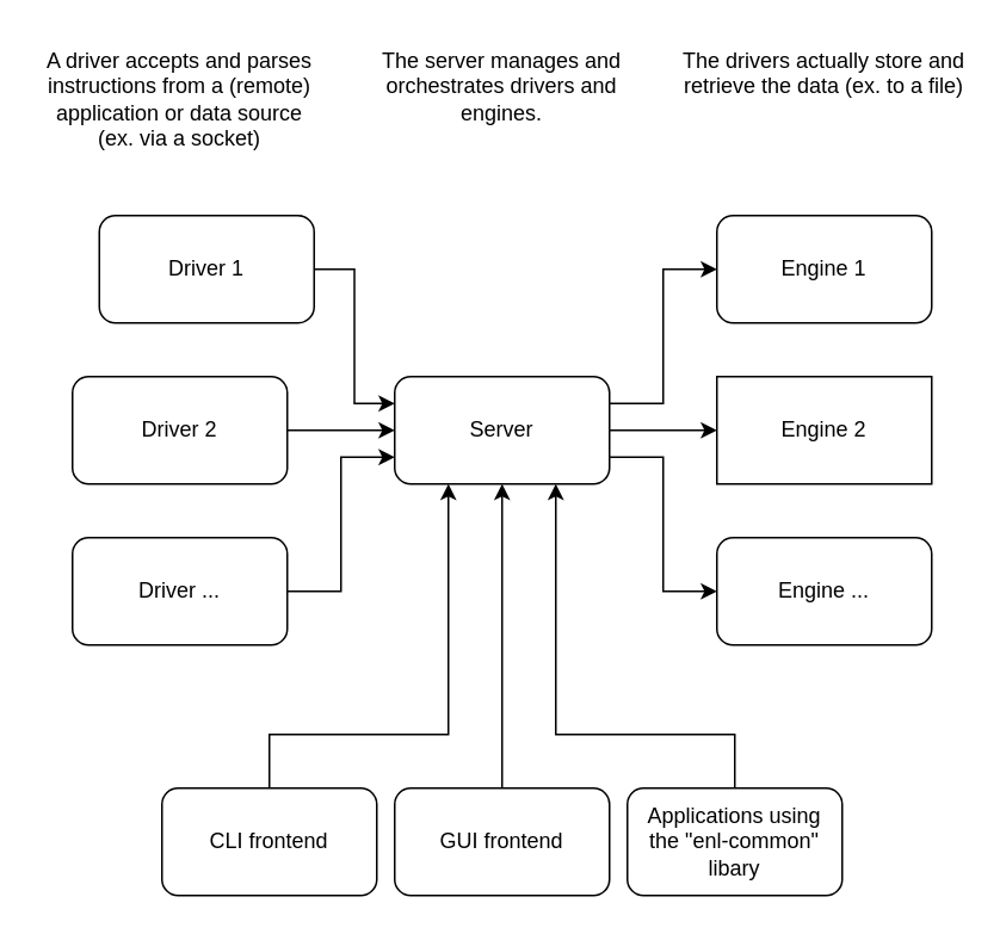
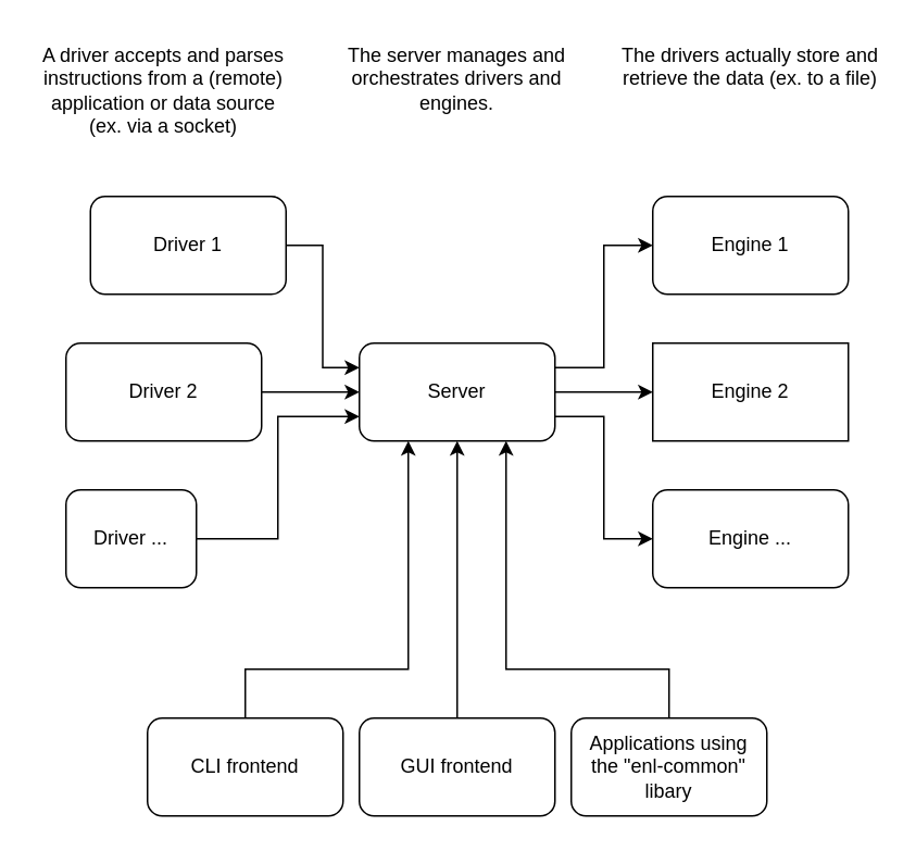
  <mxCell id="0" />
  <mxCell id="1" parent="0" />
  <mxCell id="2" style="edgeStyle=orthogonalEdgeStyle;rounded=0;orthogonalLoop=1;jettySize=auto;html=1;exitX=1;exitY=0.25;exitDx=0;exitDy=0;entryX=0;entryY=0.5;entryDx=0;entryDy=0;" edge="1" parent="1" source="5" target="12"><mxGeometry relative="1" as="geometry" /></mxCell>
  <mxCell id="3" style="edgeStyle=orthogonalEdgeStyle;rounded=0;orthogonalLoop=1;jettySize=auto;html=1;exitX=1;exitY=0.5;exitDx=0;exitDy=0;entryX=0;entryY=0.5;entryDx=0;entryDy=0;" edge="1" parent="1" source="5" target="13"><mxGeometry relative="1" as="geometry" /></mxCell>
  <mxCell id="4" style="edgeStyle=orthogonalEdgeStyle;rounded=0;orthogonalLoop=1;jettySize=auto;html=1;exitX=1;exitY=0.75;exitDx=0;exitDy=0;entryX=0;entryY=0.5;entryDx=0;entryDy=0;" edge="1" parent="1" source="5" target="14"><mxGeometry relative="1" as="geometry" /></mxCell>
  <mxCell id="5" value="Server" style="rounded=1;whiteSpace=wrap;html=1;" vertex="1" parent="1"><mxGeometry x="220" y="210" width="120" height="60" as="geometry" /></mxCell>
  <mxCell id="6" style="edgeStyle=orthogonalEdgeStyle;rounded=0;orthogonalLoop=1;jettySize=auto;html=1;exitX=1;exitY=0.5;exitDx=0;exitDy=0;entryX=0;entryY=0.25;entryDx=0;entryDy=0;" edge="1" parent="1" source="7" target="5"><mxGeometry relative="1" as="geometry" /></mxCell>
  <mxCell id="7" value="Driver 1" style="rounded=1;whiteSpace=wrap;html=1;" vertex="1" parent="1"><mxGeometry x="55" y="120" width="120" height="60" as="geometry" /></mxCell>
  <mxCell id="8" style="edgeStyle=orthogonalEdgeStyle;rounded=0;orthogonalLoop=1;jettySize=auto;html=1;exitX=1;exitY=0.5;exitDx=0;exitDy=0;" edge="1" parent="1" source="9" target="5"><mxGeometry relative="1" as="geometry" /></mxCell>
  <mxCell id="9" value="&lt;div&gt;Driver 2&lt;/div&gt;" style="rounded=1;whiteSpace=wrap;html=1;" vertex="1" parent="1"><mxGeometry x="40" y="210" width="120" height="60" as="geometry" /></mxCell>
  <mxCell id="10" style="edgeStyle=orthogonalEdgeStyle;rounded=0;orthogonalLoop=1;jettySize=auto;html=1;exitX=1;exitY=0.5;exitDx=0;exitDy=0;entryX=0;entryY=0.75;entryDx=0;entryDy=0;" edge="1" parent="1" source="11" target="5"><mxGeometry relative="1" as="geometry" /></mxCell>
- <mxCell id="11" value="&lt;div&gt;Driver ...&lt;/div&gt;" style="rounded=1;whiteSpace=wrap;html=1;" vertex="1" parent="1"><mxGeometry x="40" y="300" width="120" height="60" as="geometry" /></mxCell>
+ <mxCell id="11" value="&lt;div&gt;Driver ...&lt;/div&gt;" style="rounded=1;whiteSpace=wrap;html=1;" vertex="1" parent="1"><mxGeometry x="40" y="300" width="80" height="60" as="geometry" /></mxCell>
  <mxCell id="12" value="Engine 1" style="rounded=1;whiteSpace=wrap;html=1;" vertex="1" parent="1"><mxGeometry x="400" y="120" width="120" height="60" as="geometry" /></mxCell>
  <mxCell id="13" value="&lt;div&gt;Engine 2&lt;/div&gt;" style="whiteSpace=wrap;html=1;rounded=0;" vertex="1" parent="1"><mxGeometry x="400" y="210" width="120" height="60" as="geometry" /></mxCell>
  <mxCell id="14" value="&lt;div&gt;Engine ...&lt;/div&gt;" style="rounded=1;whiteSpace=wrap;html=1;" vertex="1" parent="1"><mxGeometry x="400" y="300" width="120" height="60" as="geometry" /></mxCell>
  <mxCell id="15" value="A driver accepts and parses instructions from a (remote) application or data source (ex. via a socket)" style="text;html=1;strokeColor=none;fillColor=none;align=center;verticalAlign=top;whiteSpace=wrap;rounded=0;" vertex="1" parent="1"><mxGeometry x="20" y="20" width="160" height="80" as="geometry" /></mxCell>
  <mxCell id="16" value="The server manages and orchestrates drivers and engines." style="text;html=1;strokeColor=none;fillColor=none;align=center;verticalAlign=top;whiteSpace=wrap;rounded=0;" vertex="1" parent="1"><mxGeometry x="200" y="20" width="160" height="80" as="geometry" /></mxCell>
  <mxCell id="17" style="edgeStyle=orthogonalEdgeStyle;rounded=0;orthogonalLoop=1;jettySize=auto;html=1;exitX=0.5;exitY=0;exitDx=0;exitDy=0;entryX=0.25;entryY=1;entryDx=0;entryDy=0;" edge="1" parent="1" source="18" target="5"><mxGeometry relative="1" as="geometry"><Array as="points"><mxPoint x="150" y="410" /><mxPoint x="250" y="410" /></Array></mxGeometry></mxCell>
  <mxCell id="18" value="CLI frontend" style="rounded=1;whiteSpace=wrap;html=1;" vertex="1" parent="1"><mxGeometry x="90" y="440" width="120" height="60" as="geometry" /></mxCell>
  <mxCell id="19" style="edgeStyle=orthogonalEdgeStyle;rounded=0;orthogonalLoop=1;jettySize=auto;html=1;exitX=0.5;exitY=0;exitDx=0;exitDy=0;entryX=0.5;entryY=1;entryDx=0;entryDy=0;" edge="1" parent="1" source="20" target="5"><mxGeometry relative="1" as="geometry" /></mxCell>
  <mxCell id="20" value="GUI frontend" style="rounded=1;whiteSpace=wrap;html=1;" vertex="1" parent="1"><mxGeometry x="220" y="440" width="120" height="60" as="geometry" /></mxCell>
  <mxCell id="21" style="edgeStyle=orthogonalEdgeStyle;rounded=0;orthogonalLoop=1;jettySize=auto;html=1;exitX=0.5;exitY=0;exitDx=0;exitDy=0;entryX=0.75;entryY=1;entryDx=0;entryDy=0;" edge="1" parent="1" source="22" target="5"><mxGeometry relative="1" as="geometry"><Array as="points"><mxPoint x="410" y="410" /><mxPoint x="310" y="410" /></Array></mxGeometry></mxCell>
  <mxCell id="22" value="Applications using the &quot;enl-common&quot; libary" style="rounded=1;whiteSpace=wrap;html=1;spacingLeft=3;spacingRight=3;" vertex="1" parent="1"><mxGeometry x="350" y="440" width="120" height="60" as="geometry" /></mxCell>
  <mxCell id="23" value="The drivers actually store and retrieve the data (ex. to a file)" style="text;html=1;strokeColor=none;fillColor=none;align=center;verticalAlign=top;whiteSpace=wrap;rounded=0;" vertex="1" parent="1"><mxGeometry x="380" y="20" width="160" height="80" as="geometry" /></mxCell>
